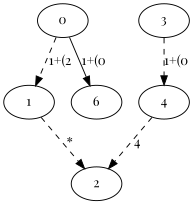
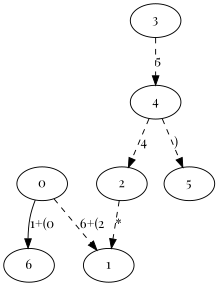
  digraph {
    fontname="Playfair Display"
    node [fontname="Playfair Display"]
    edge [fontname="Playfair Display" style=dashed]
    0
    1
    6
    2
    4
+   5
    3
-   0 -> 1 [label="1+(2"]
+   0 -> 1 [label="6+(2"]
    0 -> 6 [label="1+(0" style=solid]
-   1 -> 2 [label="*"]
+   2 -> 1 [label="*"]
    4 -> 2 [label=4]
-   3 -> 4 [label="1+(0"]
+   4 -> 5 [label=")"]
+   3 -> 4 [label=5]
  }
